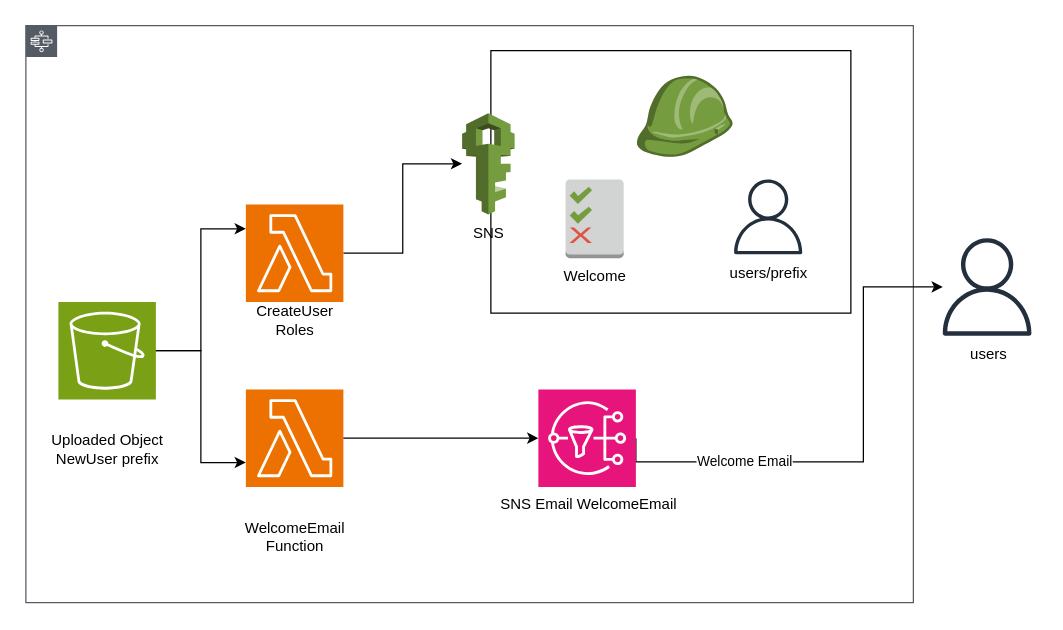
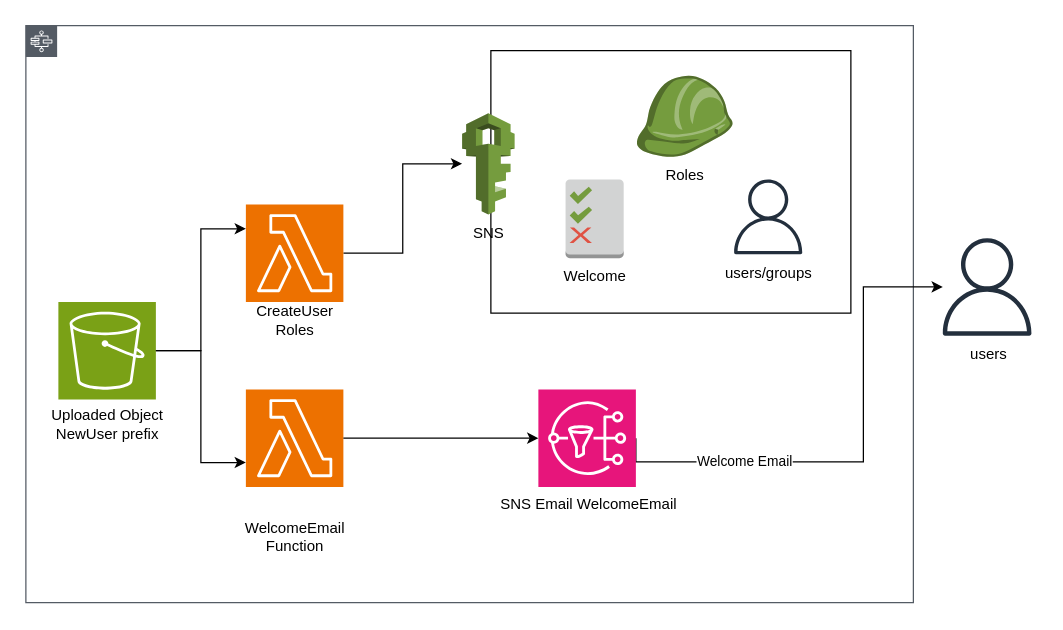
  <mxCell id="0" />
  <mxCell id="1" parent="0" />
  <mxCell id="2" value="" style="rounded=0;whiteSpace=wrap;html=1;fillColor=none;" vertex="1" parent="1"><mxGeometry x="392" y="40" width="288" height="210" as="geometry" /></mxCell>
  <mxCell id="3" value="" style="sketch=0;outlineConnect=0;gradientColor=none;html=1;whiteSpace=wrap;fontSize=12;fontStyle=0;shape=mxgraph.aws4.group;grIcon=mxgraph.aws4.group_aws_step_functions_workflow;strokeColor=#545B64;fillColor=none;verticalAlign=top;align=left;spacingLeft=30;fontColor=#545B64;dashed=0;" vertex="1" parent="1"><mxGeometry x="20" y="20" width="710" height="461.5" as="geometry" /></mxCell>
  <mxCell id="4" value="" style="sketch=0;points=[[0,0,0],[0.25,0,0],[0.5,0,0],[0.75,0,0],[1,0,0],[0,1,0],[0.25,1,0],[0.5,1,0],[0.75,1,0],[1,1,0],[0,0.25,0],[0,0.5,0],[0,0.75,0],[1,0.25,0],[1,0.5,0],[1,0.75,0]];outlineConnect=0;fontColor=#232F3E;fillColor=#7AA116;strokeColor=#ffffff;dashed=0;verticalLabelPosition=bottom;verticalAlign=top;align=center;html=1;fontSize=12;fontStyle=0;aspect=fixed;shape=mxgraph.aws4.resourceIcon;resIcon=mxgraph.aws4.s3;" vertex="1" parent="1"><mxGeometry x="46" y="241" width="78" height="78" as="geometry" /></mxCell>
  <mxCell id="5" value="" style="sketch=0;points=[[0,0,0],[0.25,0,0],[0.5,0,0],[0.75,0,0],[1,0,0],[0,1,0],[0.25,1,0],[0.5,1,0],[0.75,1,0],[1,1,0],[0,0.25,0],[0,0.5,0],[0,0.75,0],[1,0.25,0],[1,0.5,0],[1,0.75,0]];outlineConnect=0;fontColor=#232F3E;fillColor=#ED7100;strokeColor=#ffffff;dashed=0;verticalLabelPosition=bottom;verticalAlign=top;align=center;html=1;fontSize=12;fontStyle=0;aspect=fixed;shape=mxgraph.aws4.resourceIcon;resIcon=mxgraph.aws4.lambda;" vertex="1" parent="1"><mxGeometry x="196" y="311" width="78" height="78" as="geometry" /></mxCell>
  <mxCell id="6" style="edgeStyle=orthogonalEdgeStyle;rounded=0;orthogonalLoop=1;jettySize=auto;html=1;exitX=1;exitY=0.5;exitDx=0;exitDy=0;exitPerimeter=0;" edge="1" parent="1" source="8" target="10"><mxGeometry relative="1" as="geometry"><Array as="points"><mxPoint x="508" y="369" /><mxPoint x="690" y="369" /><mxPoint x="690" y="229" /></Array></mxGeometry></mxCell>
  <mxCell id="7" value="Welcome Email" style="edgeLabel;html=1;align=center;verticalAlign=middle;resizable=0;points=[];" vertex="1" connectable="0" parent="6"><mxGeometry x="-0.493" y="-2" relative="1" as="geometry"><mxPoint x="2" y="-3" as="offset" /></mxGeometry></mxCell>
  <mxCell id="8" value="" style="sketch=0;points=[[0,0,0],[0.25,0,0],[0.5,0,0],[0.75,0,0],[1,0,0],[0,1,0],[0.25,1,0],[0.5,1,0],[0.75,1,0],[1,1,0],[0,0.25,0],[0,0.5,0],[0,0.75,0],[1,0.25,0],[1,0.5,0],[1,0.75,0]];outlineConnect=0;fontColor=#232F3E;fillColor=#E7157B;strokeColor=#ffffff;dashed=0;verticalLabelPosition=bottom;verticalAlign=top;align=center;html=1;fontSize=12;fontStyle=0;aspect=fixed;shape=mxgraph.aws4.resourceIcon;resIcon=mxgraph.aws4.sns;" vertex="1" parent="1"><mxGeometry x="430" y="311" width="78" height="78" as="geometry" /></mxCell>
- <mxCell id="9" value="Uploaded Object&lt;br&gt;NewUser prefix" style="text;html=1;align=center;verticalAlign=middle;resizable=0;points=[];autosize=1;strokeColor=none;fillColor=none;" vertex="1" parent="1"><mxGeometry x="30" y="339" width="110" height="40" as="geometry" /></mxCell>
+ <mxCell id="9" value="Uploaded Object&lt;br&gt;NewUser prefix" style="text;html=1;align=center;verticalAlign=middle;resizable=0;points=[];autosize=1;strokeColor=none;fillColor=none;" vertex="1" parent="1"><mxGeometry x="30" y="319" width="110" height="40" as="geometry" /></mxCell>
  <mxCell id="10" value="" style="sketch=0;outlineConnect=0;fontColor=#232F3E;gradientColor=none;fillColor=#232F3D;strokeColor=none;dashed=0;verticalLabelPosition=bottom;verticalAlign=top;align=center;html=1;fontSize=12;fontStyle=0;aspect=fixed;pointerEvents=1;shape=mxgraph.aws4.user;" vertex="1" parent="1"><mxGeometry x="750" y="190" width="78" height="78" as="geometry" /></mxCell>
  <mxCell id="11" style="edgeStyle=orthogonalEdgeStyle;rounded=0;orthogonalLoop=1;jettySize=auto;html=1;" edge="1" parent="1" source="12" target="29"><mxGeometry relative="1" as="geometry" /></mxCell>
  <mxCell id="12" value="" style="sketch=0;points=[[0,0,0],[0.25,0,0],[0.5,0,0],[0.75,0,0],[1,0,0],[0,1,0],[0.25,1,0],[0.5,1,0],[0.75,1,0],[1,1,0],[0,0.25,0],[0,0.5,0],[0,0.75,0],[1,0.25,0],[1,0.5,0],[1,0.75,0]];outlineConnect=0;fontColor=#232F3E;fillColor=#ED7100;strokeColor=#ffffff;dashed=0;verticalLabelPosition=bottom;verticalAlign=top;align=center;html=1;fontSize=12;fontStyle=0;aspect=fixed;shape=mxgraph.aws4.resourceIcon;resIcon=mxgraph.aws4.lambda;" vertex="1" parent="1"><mxGeometry x="196" y="163" width="78" height="78" as="geometry" /></mxCell>
  <mxCell id="13" style="edgeStyle=orthogonalEdgeStyle;rounded=0;orthogonalLoop=1;jettySize=auto;html=1;entryX=0;entryY=0.75;entryDx=0;entryDy=0;entryPerimeter=0;" edge="1" parent="1" source="4" target="5"><mxGeometry relative="1" as="geometry" /></mxCell>
  <mxCell id="14" style="edgeStyle=orthogonalEdgeStyle;rounded=0;orthogonalLoop=1;jettySize=auto;html=1;entryX=0;entryY=0.25;entryDx=0;entryDy=0;entryPerimeter=0;" edge="1" parent="1" source="4" target="12"><mxGeometry relative="1" as="geometry" /></mxCell>
  <mxCell id="15" value="WelcomeEmail&lt;br&gt;Function" style="text;html=1;align=center;verticalAlign=middle;resizable=0;points=[];autosize=1;strokeColor=none;fillColor=none;" vertex="1" parent="1"><mxGeometry x="185" y="409" width="100" height="40" as="geometry" /></mxCell>
  <mxCell id="16" value="CreateUser&lt;br&gt;Roles" style="text;html=1;align=center;verticalAlign=middle;resizable=0;points=[];autosize=1;strokeColor=none;fillColor=none;" vertex="1" parent="1"><mxGeometry x="195" y="236" width="80" height="40" as="geometry" /></mxCell>
  <mxCell id="17" style="edgeStyle=orthogonalEdgeStyle;rounded=0;orthogonalLoop=1;jettySize=auto;html=1;entryX=0;entryY=0.5;entryDx=0;entryDy=0;entryPerimeter=0;" edge="1" parent="1" source="5" target="8"><mxGeometry relative="1" as="geometry" /></mxCell>
  <mxCell id="18" value="SNS Email WelcomeEmail" style="text;html=1;align=center;verticalAlign=middle;resizable=0;points=[];autosize=1;strokeColor=none;fillColor=none;" vertex="1" parent="1"><mxGeometry x="400" y="388" width="140" height="30" as="geometry" /></mxCell>
  <mxCell id="19" value="" style="group" vertex="1" connectable="0" parent="1"><mxGeometry x="580" y="143" width="70" height="81.44" as="geometry" /></mxCell>
  <mxCell id="20" value="" style="sketch=0;outlineConnect=0;fontColor=#232F3E;gradientColor=none;fillColor=#232F3D;strokeColor=none;dashed=0;verticalLabelPosition=bottom;verticalAlign=top;align=center;html=1;fontSize=12;fontStyle=0;aspect=fixed;pointerEvents=1;shape=mxgraph.aws4.user;" vertex="1" parent="19"><mxGeometry x="3.889" width="59.928" height="59.928" as="geometry" /></mxCell>
- <mxCell id="21" value="users/prefix" style="text;html=1;align=center;verticalAlign=middle;resizable=0;points=[];autosize=1;strokeColor=none;fillColor=none;" vertex="1" parent="19"><mxGeometry x="-11.15" y="59.931" width="90" height="30" as="geometry" /></mxCell>
+ <mxCell id="21" value="users/groups" style="text;html=1;align=center;verticalAlign=middle;resizable=0;points=[];autosize=1;strokeColor=none;fillColor=none;" vertex="1" parent="19"><mxGeometry x="-11.15" y="59.931" width="90" height="30" as="geometry" /></mxCell>
  <mxCell id="22" value="" style="group" vertex="1" connectable="0" parent="1"><mxGeometry x="508" y="60" width="77.32" height="95.045" as="geometry" /></mxCell>
  <mxCell id="23" value="" style="group" vertex="1" connectable="0" parent="22"><mxGeometry width="77.32" height="95.045" as="geometry" /></mxCell>
  <mxCell id="24" value="" style="outlineConnect=0;dashed=0;verticalLabelPosition=bottom;verticalAlign=top;align=center;html=1;shape=mxgraph.aws3.role;fillColor=#759C3E;gradientColor=none;" vertex="1" parent="23"><mxGeometry width="77.32" height="65.045" as="geometry" /></mxCell>
+ <mxCell id="25" value="Roles" style="text;html=1;align=center;verticalAlign=middle;resizable=0;points=[];autosize=1;strokeColor=none;fillColor=none;" vertex="1" parent="23"><mxGeometry x="13.665" y="65.045" width="50" height="30" as="geometry" /></mxCell>
  <mxCell id="26" value="users" style="text;html=1;align=center;verticalAlign=middle;resizable=0;points=[];autosize=1;strokeColor=none;fillColor=none;" vertex="1" parent="1"><mxGeometry x="765" y="268" width="50" height="30" as="geometry" /></mxCell>
  <mxCell id="27" value="" style="group" vertex="1" connectable="0" parent="1"><mxGeometry x="340" y="90" width="100" height="111" as="geometry" /></mxCell>
  <mxCell id="28" value="" style="group" vertex="1" connectable="0" parent="27"><mxGeometry width="100" height="111" as="geometry" /></mxCell>
  <mxCell id="29" value="" style="outlineConnect=0;dashed=0;verticalLabelPosition=bottom;verticalAlign=top;align=center;html=1;shape=mxgraph.aws3.iam;fillColor=#759C3E;gradientColor=none;" vertex="1" parent="28"><mxGeometry x="29" width="42" height="81" as="geometry" /></mxCell>
  <mxCell id="30" value="SNS" style="text;html=1;align=center;verticalAlign=middle;resizable=0;points=[];autosize=1;strokeColor=none;fillColor=none;" vertex="1" parent="27"><mxGeometry x="30" y="81" width="40" height="30" as="geometry" /></mxCell>
  <mxCell id="31" value="" style="group" vertex="1" connectable="0" parent="1"><mxGeometry x="430" y="143" width="90" height="93" as="geometry" /></mxCell>
  <mxCell id="32" value="" style="group" vertex="1" connectable="0" parent="31"><mxGeometry width="90" height="93" as="geometry" /></mxCell>
  <mxCell id="33" value="" style="outlineConnect=0;dashed=0;verticalLabelPosition=bottom;verticalAlign=top;align=center;html=1;shape=mxgraph.aws3.permissions_2;fillColor=#D2D3D3;gradientColor=none;" vertex="1" parent="32"><mxGeometry x="21.75" width="46.5" height="63" as="geometry" /></mxCell>
  <mxCell id="34" value="Welcome" style="text;html=1;align=center;verticalAlign=middle;resizable=0;points=[];autosize=1;strokeColor=none;fillColor=none;" vertex="1" parent="31"><mxGeometry y="63" width="90" height="30" as="geometry" /></mxCell>
